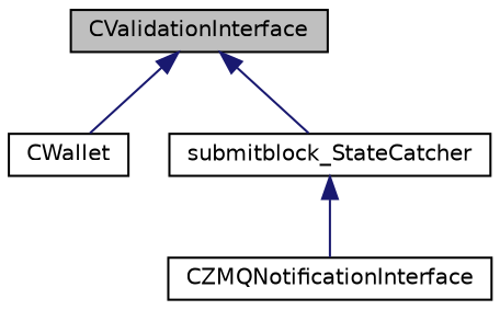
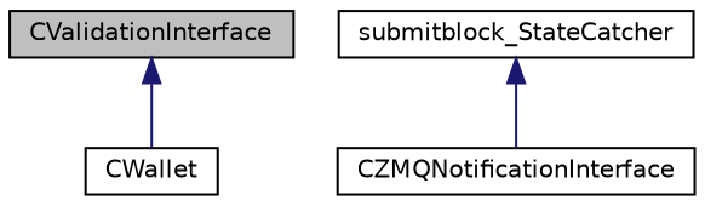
  digraph {
    node [color=black fillcolor=white fontname=Helvetica fontsize=10 shape=record style=filled]
    edge [color=midnightblue dir=back fontname=Helvetica fontsize=10 labelfontname=Helvetica labelfontsize=10 style=solid]
    n1 [fillcolor=grey75 fontcolor=black height=0.2 label=CValidationInterface width=0.4]
    n2 [height=0.2 label=CWallet width=0.4]
    n3 [height=0.2 label=submitblock_StateCatcher width=0.4]
    n4 [height=0.2 label=CZMQNotificationInterface width=0.4]
    n1 -> n2
-   n1 -> n3
    n3 -> n4
  }
